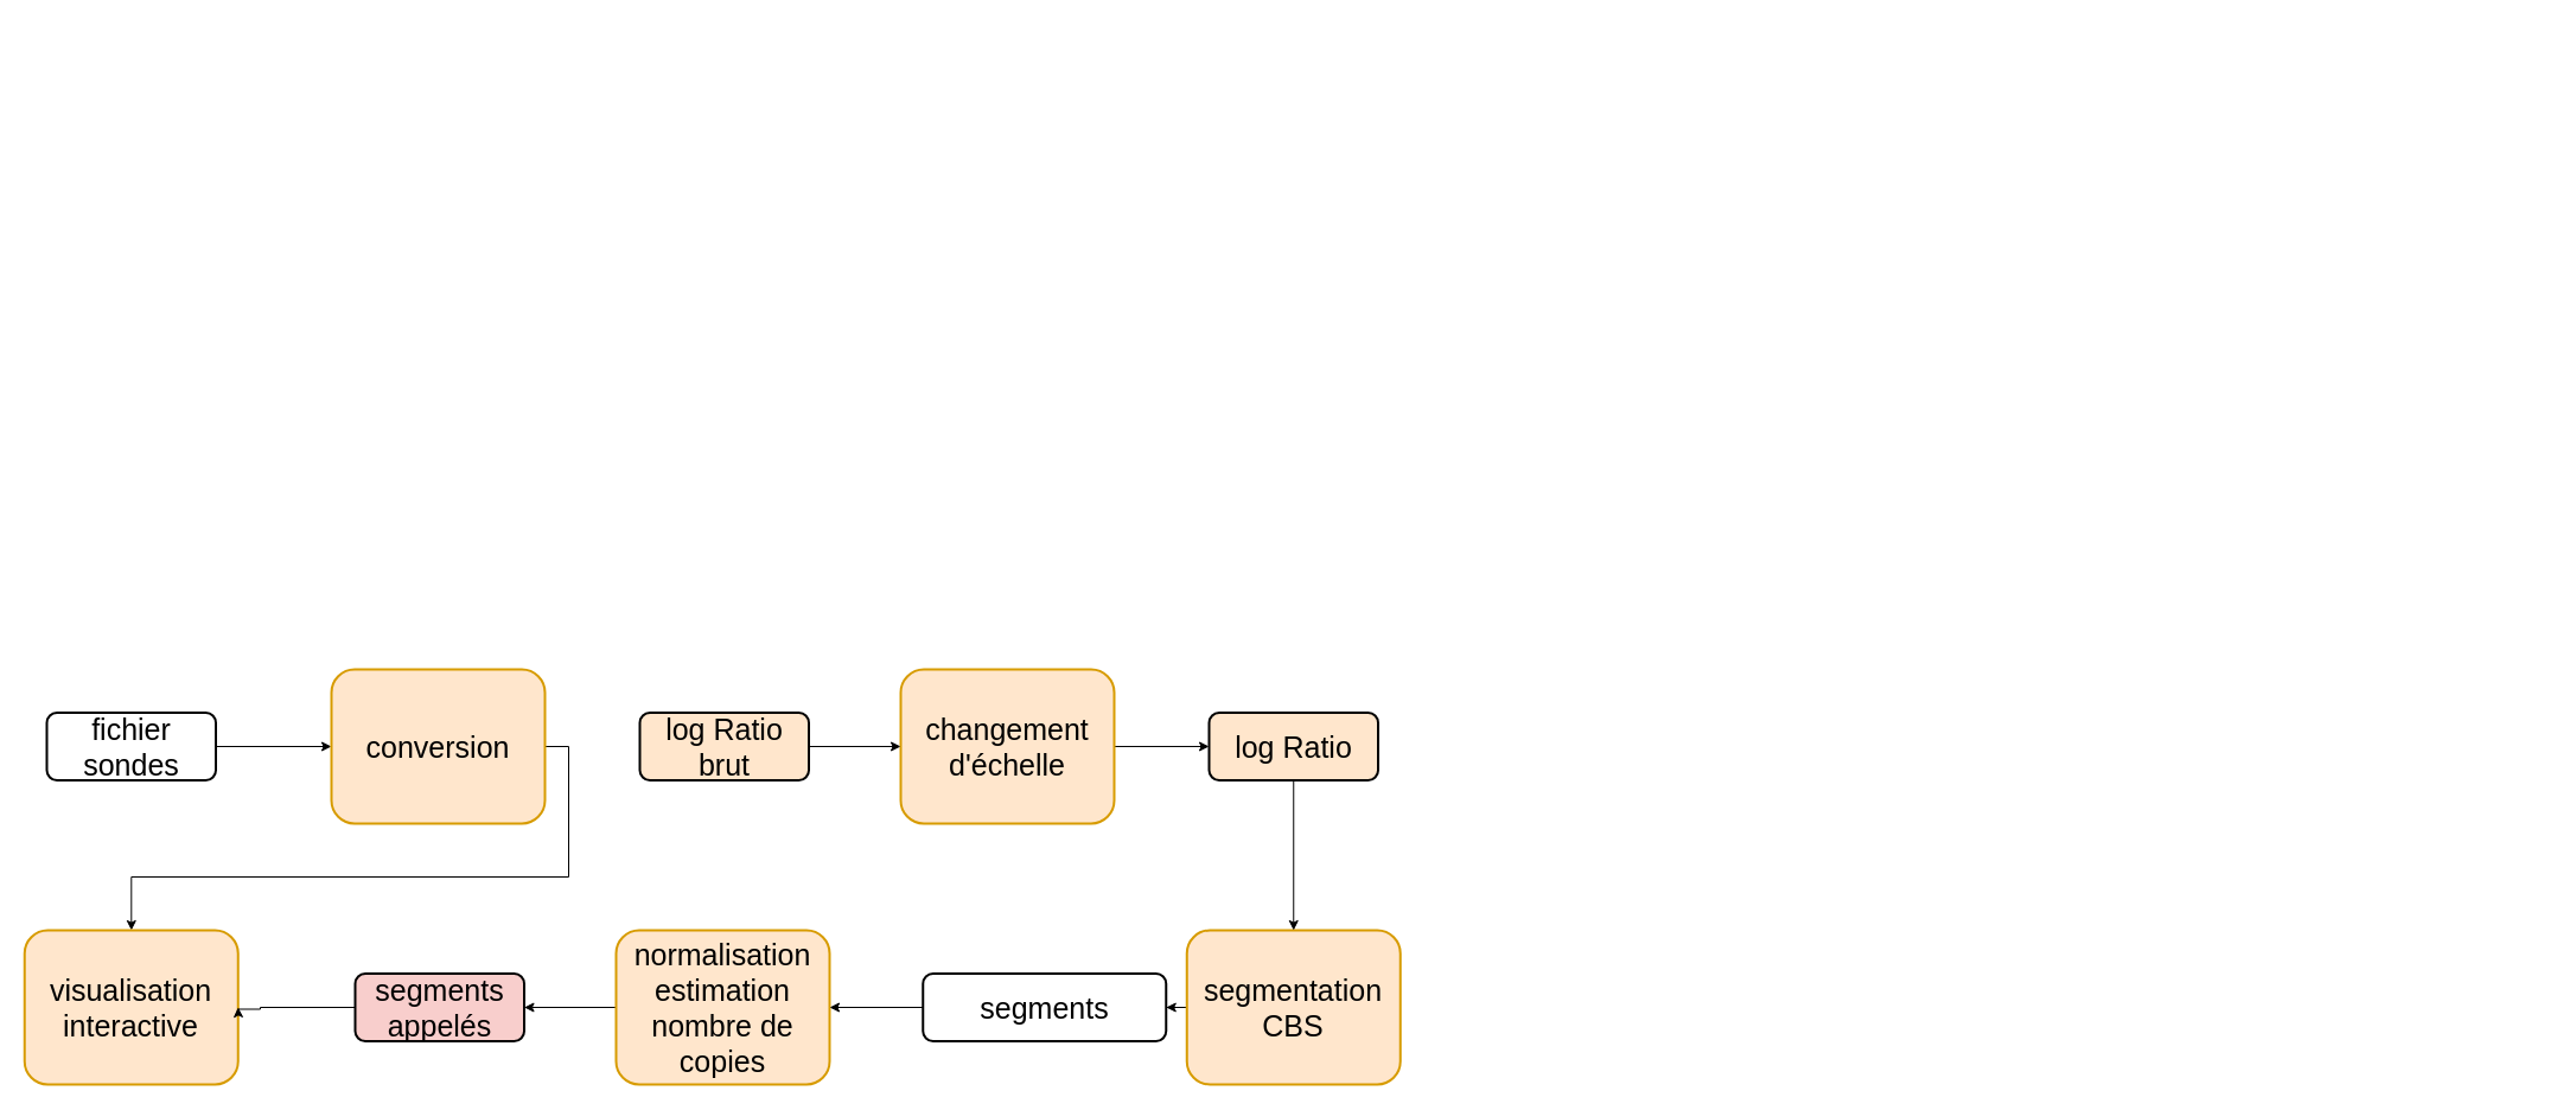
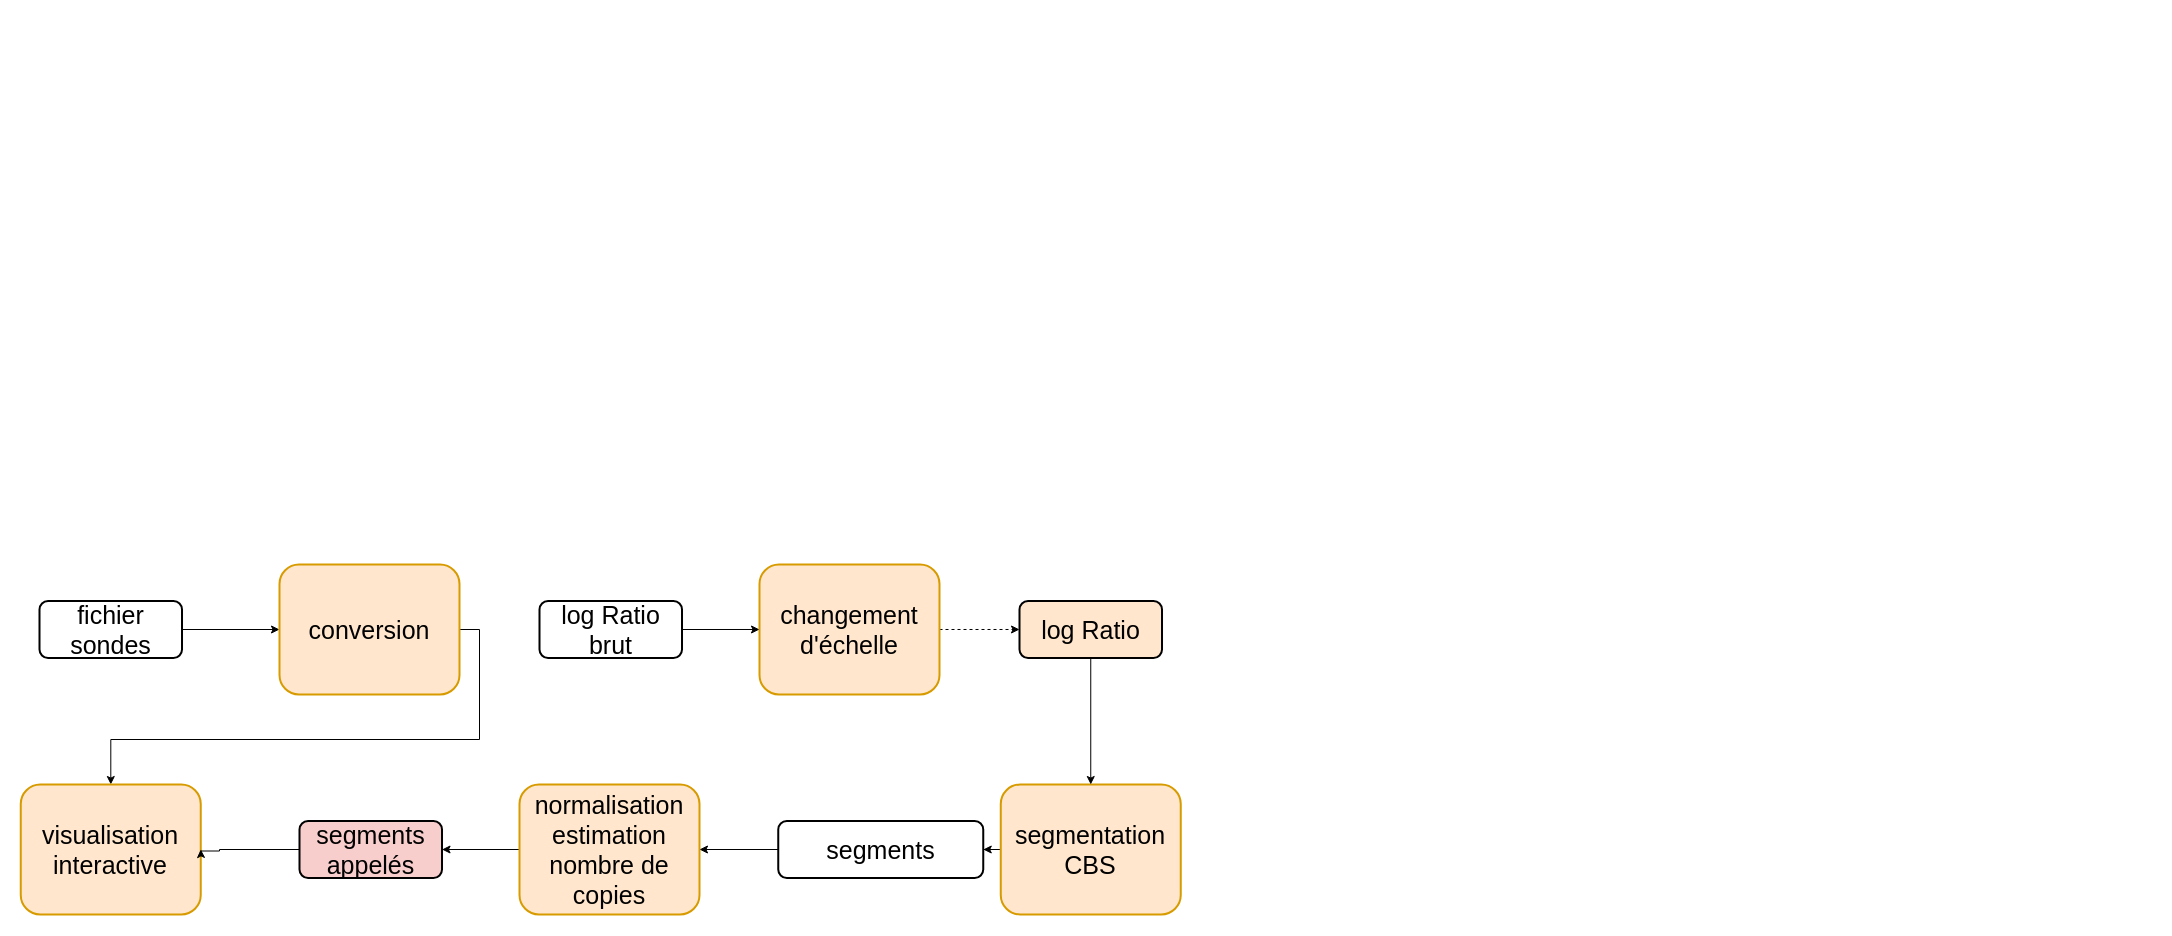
  <mxCell id="0" />
  <mxCell id="1" parent="0" />
  <mxCell id="2" style="edgeStyle=orthogonalEdgeStyle;rounded=0;orthogonalLoop=1;jettySize=auto;html=1;exitX=1;exitY=0.5;exitDx=0;exitDy=0;entryX=0;entryY=0.5;entryDx=0;entryDy=0;" parent="1" edge="1"><mxGeometry relative="1" as="geometry"><mxPoint x="229.005" y="182.511" as="targetPoint" /></mxGeometry></mxCell>
  <mxCell id="3" style="edgeStyle=orthogonalEdgeStyle;rounded=0;orthogonalLoop=1;jettySize=auto;html=1;exitX=1;exitY=0.5;exitDx=0;exitDy=0;entryX=0;entryY=0.5;entryDx=0;entryDy=0;" parent="1" edge="1"><mxGeometry relative="1" as="geometry"><mxPoint x="29" y="20.805" as="targetPoint" /></mxGeometry></mxCell>
  <mxCell id="4" style="edgeStyle=orthogonalEdgeStyle;rounded=0;orthogonalLoop=1;jettySize=auto;html=1;exitX=1;exitY=0.5;exitDx=0;exitDy=0;entryX=0;entryY=0.5;entryDx=0;entryDy=0;" parent="1" edge="1"><mxGeometry relative="1" as="geometry"><mxPoint x="1889" y="49" as="sourcePoint" /></mxGeometry></mxCell>
  <mxCell id="5" style="edgeStyle=orthogonalEdgeStyle;rounded=0;orthogonalLoop=1;jettySize=auto;html=1;exitX=0.5;exitY=1;exitDx=0;exitDy=0;entryX=0.5;entryY=0;entryDx=0;entryDy=0;fontSize=25;" parent="1" edge="1"><mxGeometry relative="1" as="geometry"><mxPoint x="2149.005" y="444" as="sourcePoint" /></mxGeometry></mxCell>
- <mxCell id="6" style="edgeStyle=orthogonalEdgeStyle;rounded=0;orthogonalLoop=1;jettySize=auto;html=1;exitX=1;exitY=0.5;exitDx=0;exitDy=0;entryX=0;entryY=0.5;entryDx=0;entryDy=0;fontSize=25;" edge="1" parent="1" source="7" target="17"><mxGeometry relative="1" as="geometry" /></mxCell>
+ <mxCell id="6" style="edgeStyle=orthogonalEdgeStyle;rounded=0;orthogonalLoop=1;jettySize=auto;html=1;exitX=1;exitY=0.5;exitDx=0;exitDy=0;entryX=0;entryY=0.5;entryDx=0;entryDy=0;fontSize=25;dashed=1;" edge="1" parent="1" source="7" target="17"><mxGeometry relative="1" as="geometry" /></mxCell>
  <mxCell id="7" value="changement d'échelle&lt;span style=&quot;white-space: pre;&quot;&gt;&lt;/span&gt;" style="rounded=1;whiteSpace=wrap;html=1;shadow=0;fontFamily=Helvetica;fontSize=25;fontColor=default;align=center;strokeColor=#d79b00;strokeWidth=2;fillColor=#ffe6cc;" vertex="1" parent="1"><mxGeometry x="759" y="563.99" width="180" height="130" as="geometry" /></mxCell>
  <mxCell id="8" style="edgeStyle=orthogonalEdgeStyle;rounded=0;orthogonalLoop=1;jettySize=auto;html=1;entryX=0;entryY=0.5;entryDx=0;entryDy=0;fontSize=25;" edge="1" parent="1" source="9" target="13"><mxGeometry relative="1" as="geometry"><mxPoint x="179.01" y="477.625" as="targetPoint" /></mxGeometry></mxCell>
  <mxCell id="9" value="fichier sondes" style="rounded=1;whiteSpace=wrap;html=1;fontSize=25;glass=0;strokeWidth=2;shadow=0;aspect=fixed;" vertex="1" parent="1"><mxGeometry x="39" y="600.484" width="142.507" height="57.003" as="geometry" /></mxCell>
  <mxCell id="10" style="edgeStyle=orthogonalEdgeStyle;rounded=0;orthogonalLoop=1;jettySize=auto;html=1;entryX=1;entryY=0.5;entryDx=0;entryDy=0;" edge="1" parent="1" source="11" target="22"><mxGeometry relative="1" as="geometry" /></mxCell>
  <mxCell id="11" value="segmentation CBS" style="rounded=1;whiteSpace=wrap;html=1;shadow=0;fontFamily=Helvetica;fontSize=25;fontColor=default;align=center;strokeColor=#d79b00;strokeWidth=2;fillColor=#ffe6cc;" vertex="1" parent="1"><mxGeometry x="1000.26" y="784" width="180" height="130" as="geometry" /></mxCell>
  <mxCell id="12" style="edgeStyle=orthogonalEdgeStyle;rounded=0;orthogonalLoop=1;jettySize=auto;html=1;exitX=1;exitY=0.5;exitDx=0;exitDy=0;fontSize=25;" edge="1" parent="1" source="13" target="20"><mxGeometry relative="1" as="geometry" /></mxCell>
  <mxCell id="13" value="conversion" style="rounded=1;whiteSpace=wrap;html=1;shadow=0;fontFamily=Helvetica;fontSize=25;fontColor=default;align=center;strokeColor=#d79b00;strokeWidth=2;fillColor=#ffe6cc;" vertex="1" parent="1"><mxGeometry x="279" y="564" width="180" height="130" as="geometry" /></mxCell>
  <mxCell id="14" style="edgeStyle=orthogonalEdgeStyle;rounded=0;orthogonalLoop=1;jettySize=auto;html=1;exitX=1;exitY=0.5;exitDx=0;exitDy=0;entryX=0;entryY=0.5;entryDx=0;entryDy=0;fontSize=25;" edge="1" parent="1" source="15" target="7"><mxGeometry relative="1" as="geometry" /></mxCell>
- <mxCell id="15" value="log Ratio brut" style="rounded=1;whiteSpace=wrap;html=1;fontSize=25;glass=0;strokeWidth=2;shadow=0;aspect=fixed;fillColor=#ffe6cc;" vertex="1" parent="1"><mxGeometry x="539.005" y="600.5" width="142.507" height="57.003" as="geometry" /></mxCell>
+ <mxCell id="15" value="log Ratio brut" style="rounded=1;whiteSpace=wrap;html=1;fontSize=25;glass=0;strokeWidth=2;shadow=0;aspect=fixed;" vertex="1" parent="1"><mxGeometry x="539.005" y="600.5" width="142.507" height="57.003" as="geometry" /></mxCell>
  <mxCell id="16" style="rounded=0;orthogonalLoop=1;jettySize=auto;html=1;entryX=0.5;entryY=0;entryDx=0;entryDy=0;" edge="1" parent="1" source="17" target="11"><mxGeometry relative="1" as="geometry" /></mxCell>
  <mxCell id="17" value="log Ratio" style="rounded=1;whiteSpace=wrap;html=1;fontSize=25;glass=0;strokeWidth=2;shadow=0;aspect=fixed;fillColor=#ffe6cc;" vertex="1" parent="1"><mxGeometry x="1019.005" y="600.49" width="142.507" height="57.003" as="geometry" /></mxCell>
  <mxCell id="18" style="edgeStyle=orthogonalEdgeStyle;rounded=0;orthogonalLoop=1;jettySize=auto;html=1;entryX=1;entryY=0.5;entryDx=0;entryDy=0;fontSize=25;exitX=0;exitY=0.5;exitDx=0;exitDy=0;" edge="1" parent="1" source="19" target="24"><mxGeometry relative="1" as="geometry"><mxPoint x="819" y="924" as="sourcePoint" /></mxGeometry></mxCell>
  <mxCell id="19" value="&lt;div&gt;normalisation&lt;/div&gt;&lt;div&gt;estimation nombre de copies&lt;br&gt;&lt;/div&gt;" style="rounded=1;whiteSpace=wrap;html=1;shadow=0;fontFamily=Helvetica;fontSize=25;fontColor=default;align=center;strokeColor=#d79b00;strokeWidth=2;fillColor=#ffe6cc;" vertex="1" parent="1"><mxGeometry x="519" y="784" width="180" height="130" as="geometry" /></mxCell>
  <mxCell id="20" value="visualisation interactive" style="rounded=1;whiteSpace=wrap;html=1;shadow=0;fontFamily=Helvetica;fontSize=25;fontColor=default;align=center;strokeColor=#d79b00;strokeWidth=2;fillColor=#ffe6cc;" vertex="1" parent="1"><mxGeometry x="20.25" y="784" width="180" height="130" as="geometry" /></mxCell>
  <mxCell id="21" style="edgeStyle=orthogonalEdgeStyle;rounded=0;orthogonalLoop=1;jettySize=auto;html=1;entryX=1;entryY=0.5;entryDx=0;entryDy=0;" edge="1" parent="1" source="22" target="19"><mxGeometry relative="1" as="geometry" /></mxCell>
  <mxCell id="22" value="segments" style="rounded=1;whiteSpace=wrap;html=1;fontSize=25;glass=0;strokeWidth=2;shadow=0;aspect=fixed;" vertex="1" parent="1"><mxGeometry x="777.745" y="820.5" width="205" height="57.003" as="geometry" /></mxCell>
  <mxCell id="23" style="edgeStyle=orthogonalEdgeStyle;rounded=0;orthogonalLoop=1;jettySize=auto;html=1;entryX=1;entryY=0.5;entryDx=0;entryDy=0;fontSize=25;exitX=0;exitY=0.5;exitDx=0;exitDy=0;" edge="1" parent="1" source="24" target="20"><mxGeometry relative="1" as="geometry"><mxPoint x="509.01" y="845.425" as="targetPoint" /><mxPoint x="399" y="950.5" as="sourcePoint" /><Array as="points"><mxPoint x="219" y="849.5" /><mxPoint x="39" y="850.5" /></Array></mxGeometry></mxCell>
  <mxCell id="24" value="segments appelés" style="rounded=1;whiteSpace=wrap;html=1;fontSize=25;glass=0;strokeWidth=2;shadow=0;aspect=fixed;fillColor=#f8cecc;" vertex="1" parent="1"><mxGeometry x="299.005" y="820.5" width="142.507" height="57.003" as="geometry" /></mxCell>
